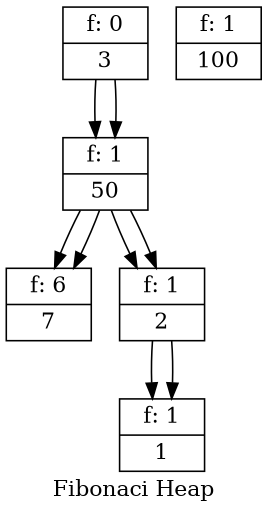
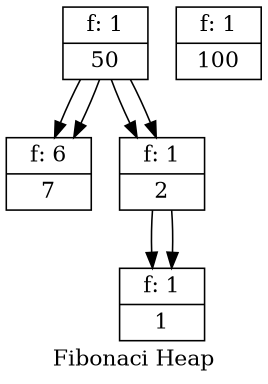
  digraph {
    label="Fibonaci Heap"
    node [shape=record]
-   n1 [label="{ {f: 0} | <f1> 3} "]
    n2 [label="{ {f: 1} | <f1> 50} "]
    n3 [label="{ {f: 6} | <f1> 7} "]
    n4 [label="{ {f: 1} | <f1> 2} "]
    n5 [label="{ {f: 1} | <f1> 1} "]
    n6 [label="{ {f: 1} | <f1> 100} "]
-   n1 -> n2
-   n1 -> n2
    n2 -> n3
    n2 -> n3
    n2 -> n4
    n2 -> n4
    n4 -> n5
    n4 -> n5
  }
